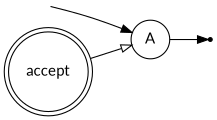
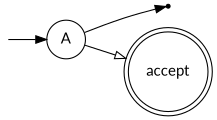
  digraph {
    rankdir=LR
    fontname=Lato
    node [shape=point fontname=Lato]
    edge [fontname=Lato]
    init [style=invis]
    A [shape=circle]
    reject
    accept [shape=doublecircle]
    init -> A
    A -> reject
-   accept -> A [arrowhead=empty]
+   A -> accept [arrowhead=empty]
  }
